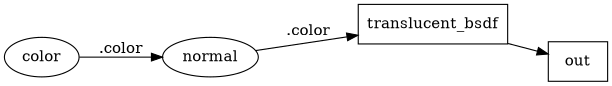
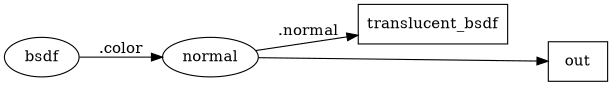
  digraph {
    rankdir=LR
    node [shape=box]
    n1 [label=translucent_bsdf]
    n2 [label=out]
-   n3 [label=color shape=ellipse]
+   n3 [label=bsdf shape=ellipse]
    n4 [label=normal shape=ellipse]
-   n1 -> n2
+   n4 -> n2
    n3 -> n4 [label=".color"]
-   n4 -> n1 [label=".color"]
+   n4 -> n1 [label=".normal"]
  }
